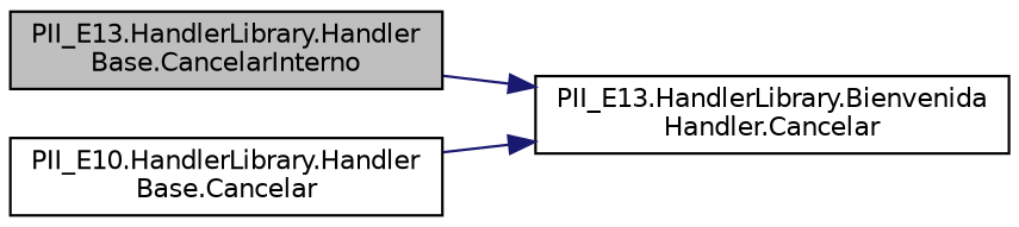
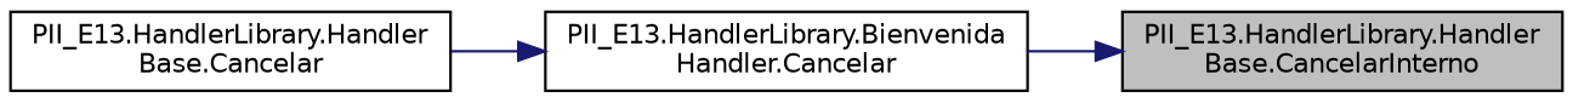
  digraph {
    rankdir=RL
    node [color=black fillcolor=white fontname=Helvetica fontsize=10 shape=record style=filled]
    edge [color=midnightblue dir=back fontname=Helvetica fontsize=10 labelfontname=Helvetica labelfontsize=10 style=solid]
    n1 [fillcolor=grey75 fontcolor=black height=0.2 label="PII_E13.HandlerLibrary.Handler\lBase.CancelarInterno" width=0.4]
    n2 [height=0.2 label="PII_E13.HandlerLibrary.Bienvenida\lHandler.Cancelar" width=0.4]
-   n3 [height=0.2 label="PII_E10.HandlerLibrary.Handler\lBase.Cancelar" width=0.4]
-   n2 -> n1
+   n3 [height=0.2 label="PII_E13.HandlerLibrary.Handler\lBase.Cancelar" width=0.4]
+   n1 -> n2
    n2 -> n3
  }
